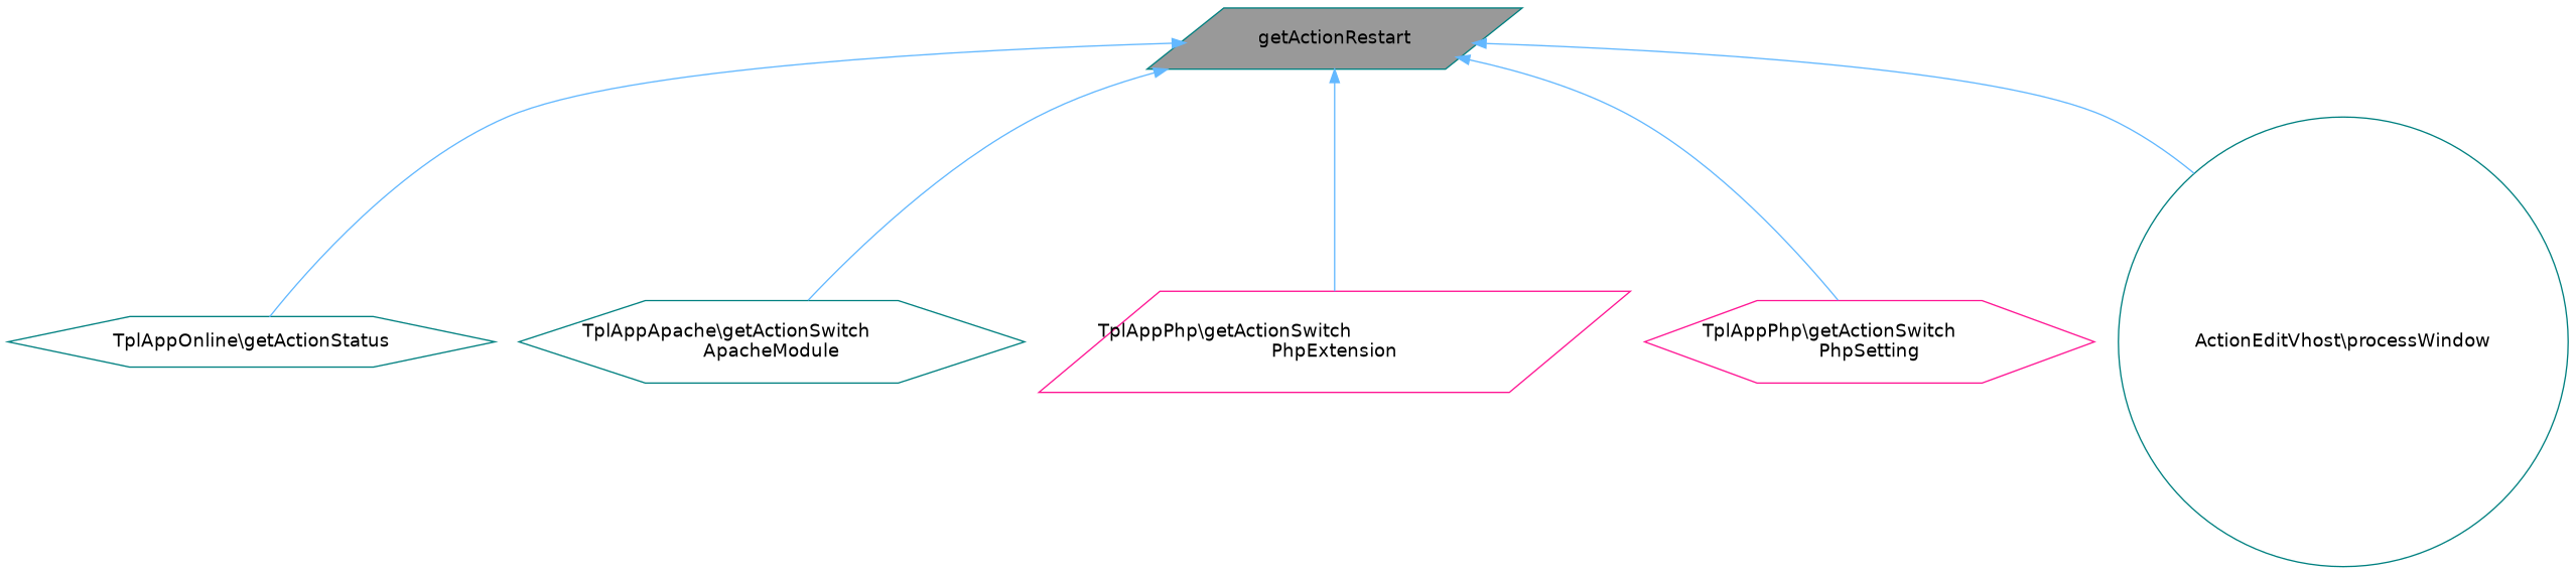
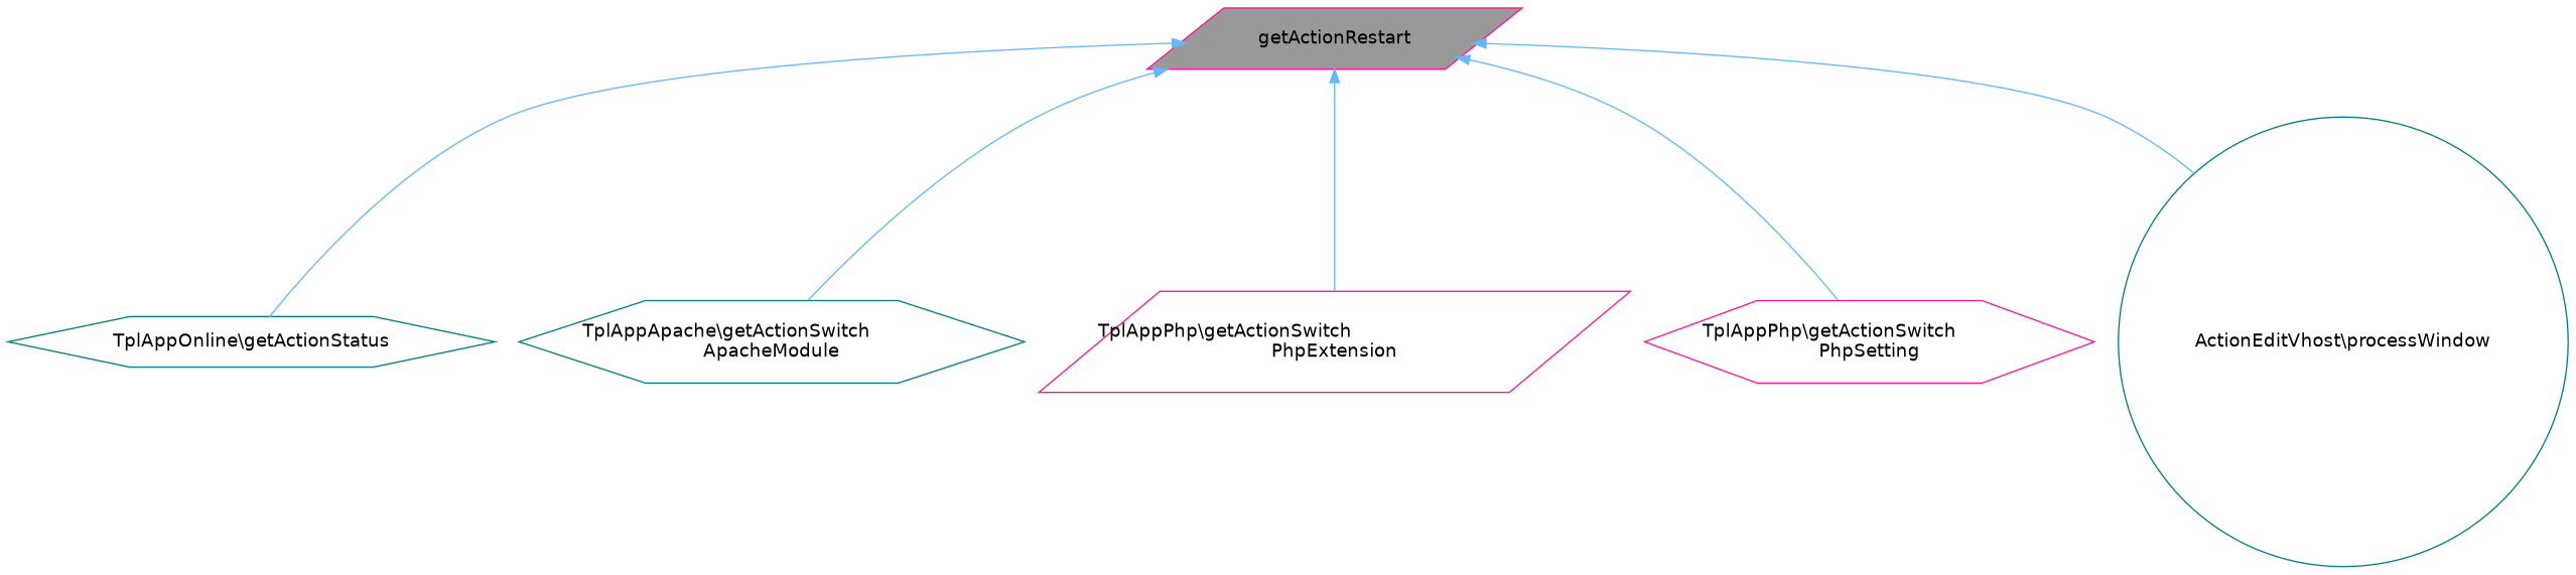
  digraph {
    rankdir=TB
    node [color=deeppink fillcolor=white fontname=Helvetica fontsize=14 shape=hexagon style=filled]
    edge [color=steelblue1 dir=back fontname=Helvetica fontsize=14 labelfontname=Helvetica labelfontsize=14 style=solid]
-   n1 [color=teal fillcolor=grey60 fontcolor=black height=0.2 label=getActionRestart shape=parallelogram width=0.4]
+   n1 [fillcolor=grey60 fontcolor=black height=0.2 label=getActionRestart shape=parallelogram width=0.4]
    n2 [color=teal height=0.2 label="TplAppOnline\\getActionStatus" width=0.4]
    n3 [color=teal height=0.2 label="TplAppApache\\getActionSwitch\lApacheModule" width=0.4]
    n4 [height=0.2 label="TplAppPhp\\getActionSwitch\lPhpExtension" shape=parallelogram width=0.4]
    n5 [height=0.2 label="TplAppPhp\\getActionSwitch\lPhpSetting" width=0.4]
    n6 [color=teal height=0.2 label="ActionEditVhost\\processWindow" shape=circle width=0.4]
    n1 -> n2
    n1 -> n3
    n1 -> n4
    n1 -> n5
    n1 -> n6
  }
